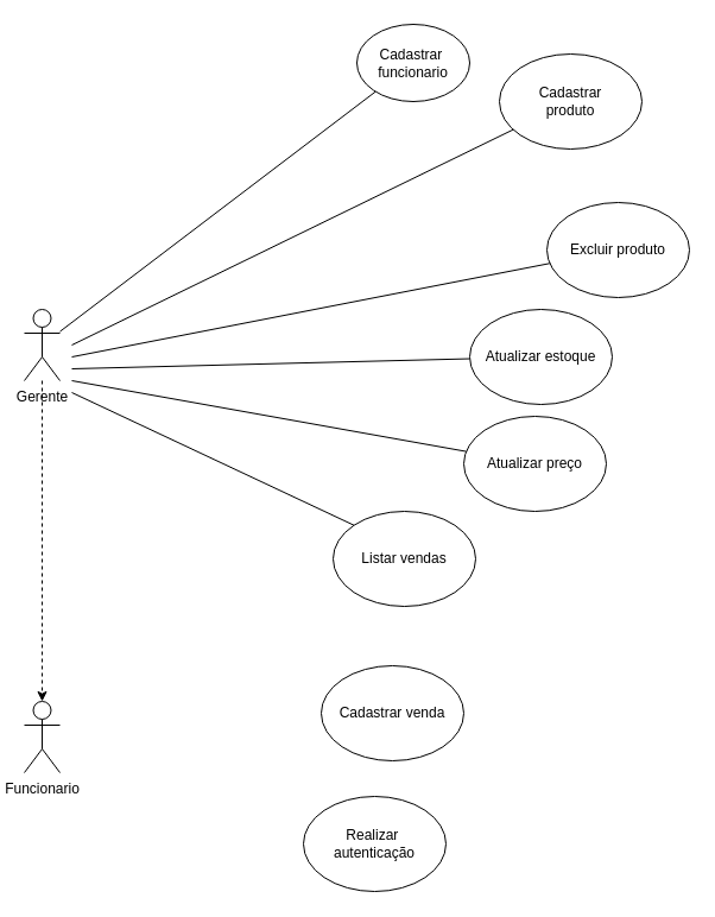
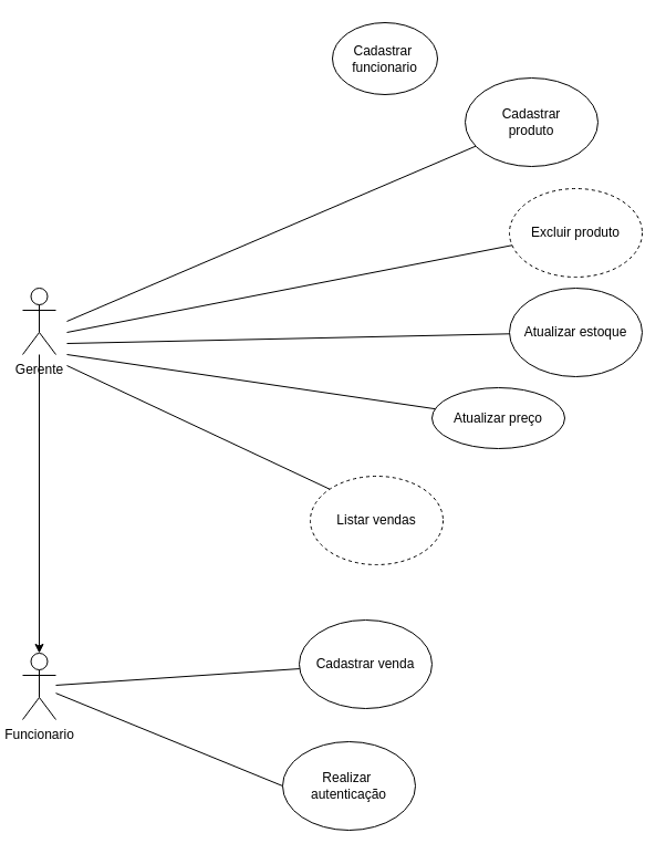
  <mxCell id="0" />
  <mxCell id="1" parent="0" />
- <mxCell id="2" style="rounded=0;orthogonalLoop=1;jettySize=auto;html=1;endArrow=none;endFill=0;" edge="1" parent="1" source="3" target="4"><mxGeometry relative="1" as="geometry" /></mxCell>
  <mxCell id="3" value="&lt;div&gt;Gerente&lt;/div&gt;" style="shape=umlActor;verticalLabelPosition=bottom;verticalAlign=top;html=1;outlineConnect=0;" vertex="1" parent="1"><mxGeometry x="20" y="260" width="30" height="60" as="geometry" /></mxCell>
  <mxCell id="4" value="&lt;div&gt;Cadastrar&amp;nbsp;&lt;/div&gt;&lt;div&gt;funcionario&lt;/div&gt;" style="ellipse;whiteSpace=wrap;html=1;" vertex="1" parent="1"><mxGeometry x="300" y="20" width="95" height="65" as="geometry" /></mxCell>
  <mxCell id="5" value="&lt;div&gt;Funcionario&lt;/div&gt;&lt;div&gt;&lt;br&gt;&lt;/div&gt;" style="shape=umlActor;verticalLabelPosition=bottom;verticalAlign=top;html=1;outlineConnect=0;" vertex="1" parent="1"><mxGeometry x="20" y="590" width="30" height="60" as="geometry" /></mxCell>
  <mxCell id="6" value="&lt;div&gt;Realizar&amp;nbsp;&lt;/div&gt;&lt;div&gt;autenticação&lt;/div&gt;" style="ellipse;whiteSpace=wrap;html=1;" vertex="1" parent="1"><mxGeometry x="255" y="670" width="120" height="80" as="geometry" /></mxCell>
- <mxCell id="8" style="edgeStyle=orthogonalEdgeStyle;rounded=0;orthogonalLoop=1;jettySize=auto;html=1;entryX=0.5;entryY=0;entryDx=0;entryDy=0;entryPerimeter=0;dashed=1;" edge="1" parent="1" source="3" target="5"><mxGeometry relative="1" as="geometry" /></mxCell>
- <mxCell id="9" value="Cadastrar&lt;br&gt;produto" style="ellipse;whiteSpace=wrap;html=1;" vertex="1" parent="1"><mxGeometry x="420" y="45" width="120" height="80" as="geometry" /></mxCell>
- <mxCell id="10" value="Excluir produto" style="ellipse;whiteSpace=wrap;html=1;" vertex="1" parent="1"><mxGeometry x="460" y="170" width="120" height="80" as="geometry" /></mxCell>
- <mxCell id="11" value="Atualizar estoque" style="ellipse;whiteSpace=wrap;html=1;" vertex="1" parent="1"><mxGeometry x="395" y="260" width="120" height="80" as="geometry" /></mxCell>
- <mxCell id="12" value="Atualizar preço" style="ellipse;whiteSpace=wrap;html=1;" vertex="1" parent="1"><mxGeometry x="390" y="350" width="120" height="80" as="geometry" /></mxCell>
+ <mxCell id="7" style="rounded=0;orthogonalLoop=1;jettySize=auto;html=1;endArrow=none;endFill=0;entryX=0;entryY=0.5;entryDx=0;entryDy=0;" edge="1" parent="1" source="5" target="6"><mxGeometry relative="1" as="geometry"><mxPoint x="50" y="337" as="sourcePoint" /><mxPoint x="322" y="290" as="targetPoint" /></mxGeometry></mxCell>
+ <mxCell id="8" style="edgeStyle=orthogonalEdgeStyle;rounded=0;orthogonalLoop=1;jettySize=auto;html=1;entryX=0.5;entryY=0;entryDx=0;entryDy=0;entryPerimeter=0;" edge="1" parent="1" source="3" target="5"><mxGeometry relative="1" as="geometry" /></mxCell>
+ <mxCell id="9" value="Cadastrar&lt;br&gt;produto" style="ellipse;whiteSpace=wrap;html=1;" vertex="1" parent="1"><mxGeometry x="420" y="70" width="120" height="80" as="geometry" /></mxCell>
+ <mxCell id="10" value="Excluir produto" style="ellipse;whiteSpace=wrap;html=1;dashed=1;" vertex="1" parent="1"><mxGeometry x="460" y="170" width="120" height="80" as="geometry" /></mxCell>
+ <mxCell id="11" value="Atualizar estoque" style="ellipse;whiteSpace=wrap;html=1;" vertex="1" parent="1"><mxGeometry x="460" y="260" width="120" height="80" as="geometry" /></mxCell>
+ <mxCell id="12" value="Atualizar preço" style="ellipse;whiteSpace=wrap;html=1;" vertex="1" parent="1"><mxGeometry x="390" y="350" width="120" height="55" as="geometry" /></mxCell>
  <mxCell id="13" style="rounded=0;orthogonalLoop=1;jettySize=auto;html=1;endArrow=none;endFill=0;" edge="1" parent="1" target="9"><mxGeometry relative="1" as="geometry"><mxPoint x="60" y="290" as="sourcePoint" /><mxPoint x="337" y="108" as="targetPoint" /></mxGeometry></mxCell>
  <mxCell id="14" style="rounded=0;orthogonalLoop=1;jettySize=auto;html=1;endArrow=none;endFill=0;" edge="1" parent="1" target="10"><mxGeometry relative="1" as="geometry"><mxPoint x="60" y="300" as="sourcePoint" /><mxPoint x="457" y="168" as="targetPoint" /></mxGeometry></mxCell>
  <mxCell id="15" style="rounded=0;orthogonalLoop=1;jettySize=auto;html=1;endArrow=none;endFill=0;" edge="1" parent="1" target="11"><mxGeometry relative="1" as="geometry"><mxPoint x="60" y="310" as="sourcePoint" /><mxPoint x="481" y="266" as="targetPoint" /></mxGeometry></mxCell>
  <mxCell id="16" style="rounded=0;orthogonalLoop=1;jettySize=auto;html=1;endArrow=none;endFill=0;" edge="1" parent="1" target="12"><mxGeometry relative="1" as="geometry"><mxPoint x="60" y="320" as="sourcePoint" /><mxPoint x="450" y="346" as="targetPoint" /></mxGeometry></mxCell>
  <mxCell id="17" value="Cadastrar venda" style="ellipse;whiteSpace=wrap;html=1;" vertex="1" parent="1"><mxGeometry x="270" y="560" width="120" height="80" as="geometry" /></mxCell>
- <mxCell id="19" value="Listar vendas" style="ellipse;whiteSpace=wrap;html=1;" vertex="1" parent="1"><mxGeometry x="280" y="430" width="120" height="80" as="geometry" /></mxCell>
+ <mxCell id="18" style="rounded=0;orthogonalLoop=1;jettySize=auto;html=1;endArrow=none;endFill=0;" edge="1" parent="1" source="5" target="17"><mxGeometry relative="1" as="geometry"><mxPoint x="60" y="557" as="sourcePoint" /><mxPoint x="220" y="630" as="targetPoint" /></mxGeometry></mxCell>
+ <mxCell id="19" value="Listar vendas" style="ellipse;whiteSpace=wrap;html=1;dashed=1;" vertex="1" parent="1"><mxGeometry x="280" y="430" width="120" height="80" as="geometry" /></mxCell>
  <mxCell id="20" style="rounded=0;orthogonalLoop=1;jettySize=auto;html=1;endArrow=none;endFill=0;entryX=0;entryY=0;entryDx=0;entryDy=0;" edge="1" parent="1" target="19"><mxGeometry relative="1" as="geometry"><mxPoint x="60" y="330" as="sourcePoint" /><mxPoint x="326" y="403" as="targetPoint" /></mxGeometry></mxCell>
